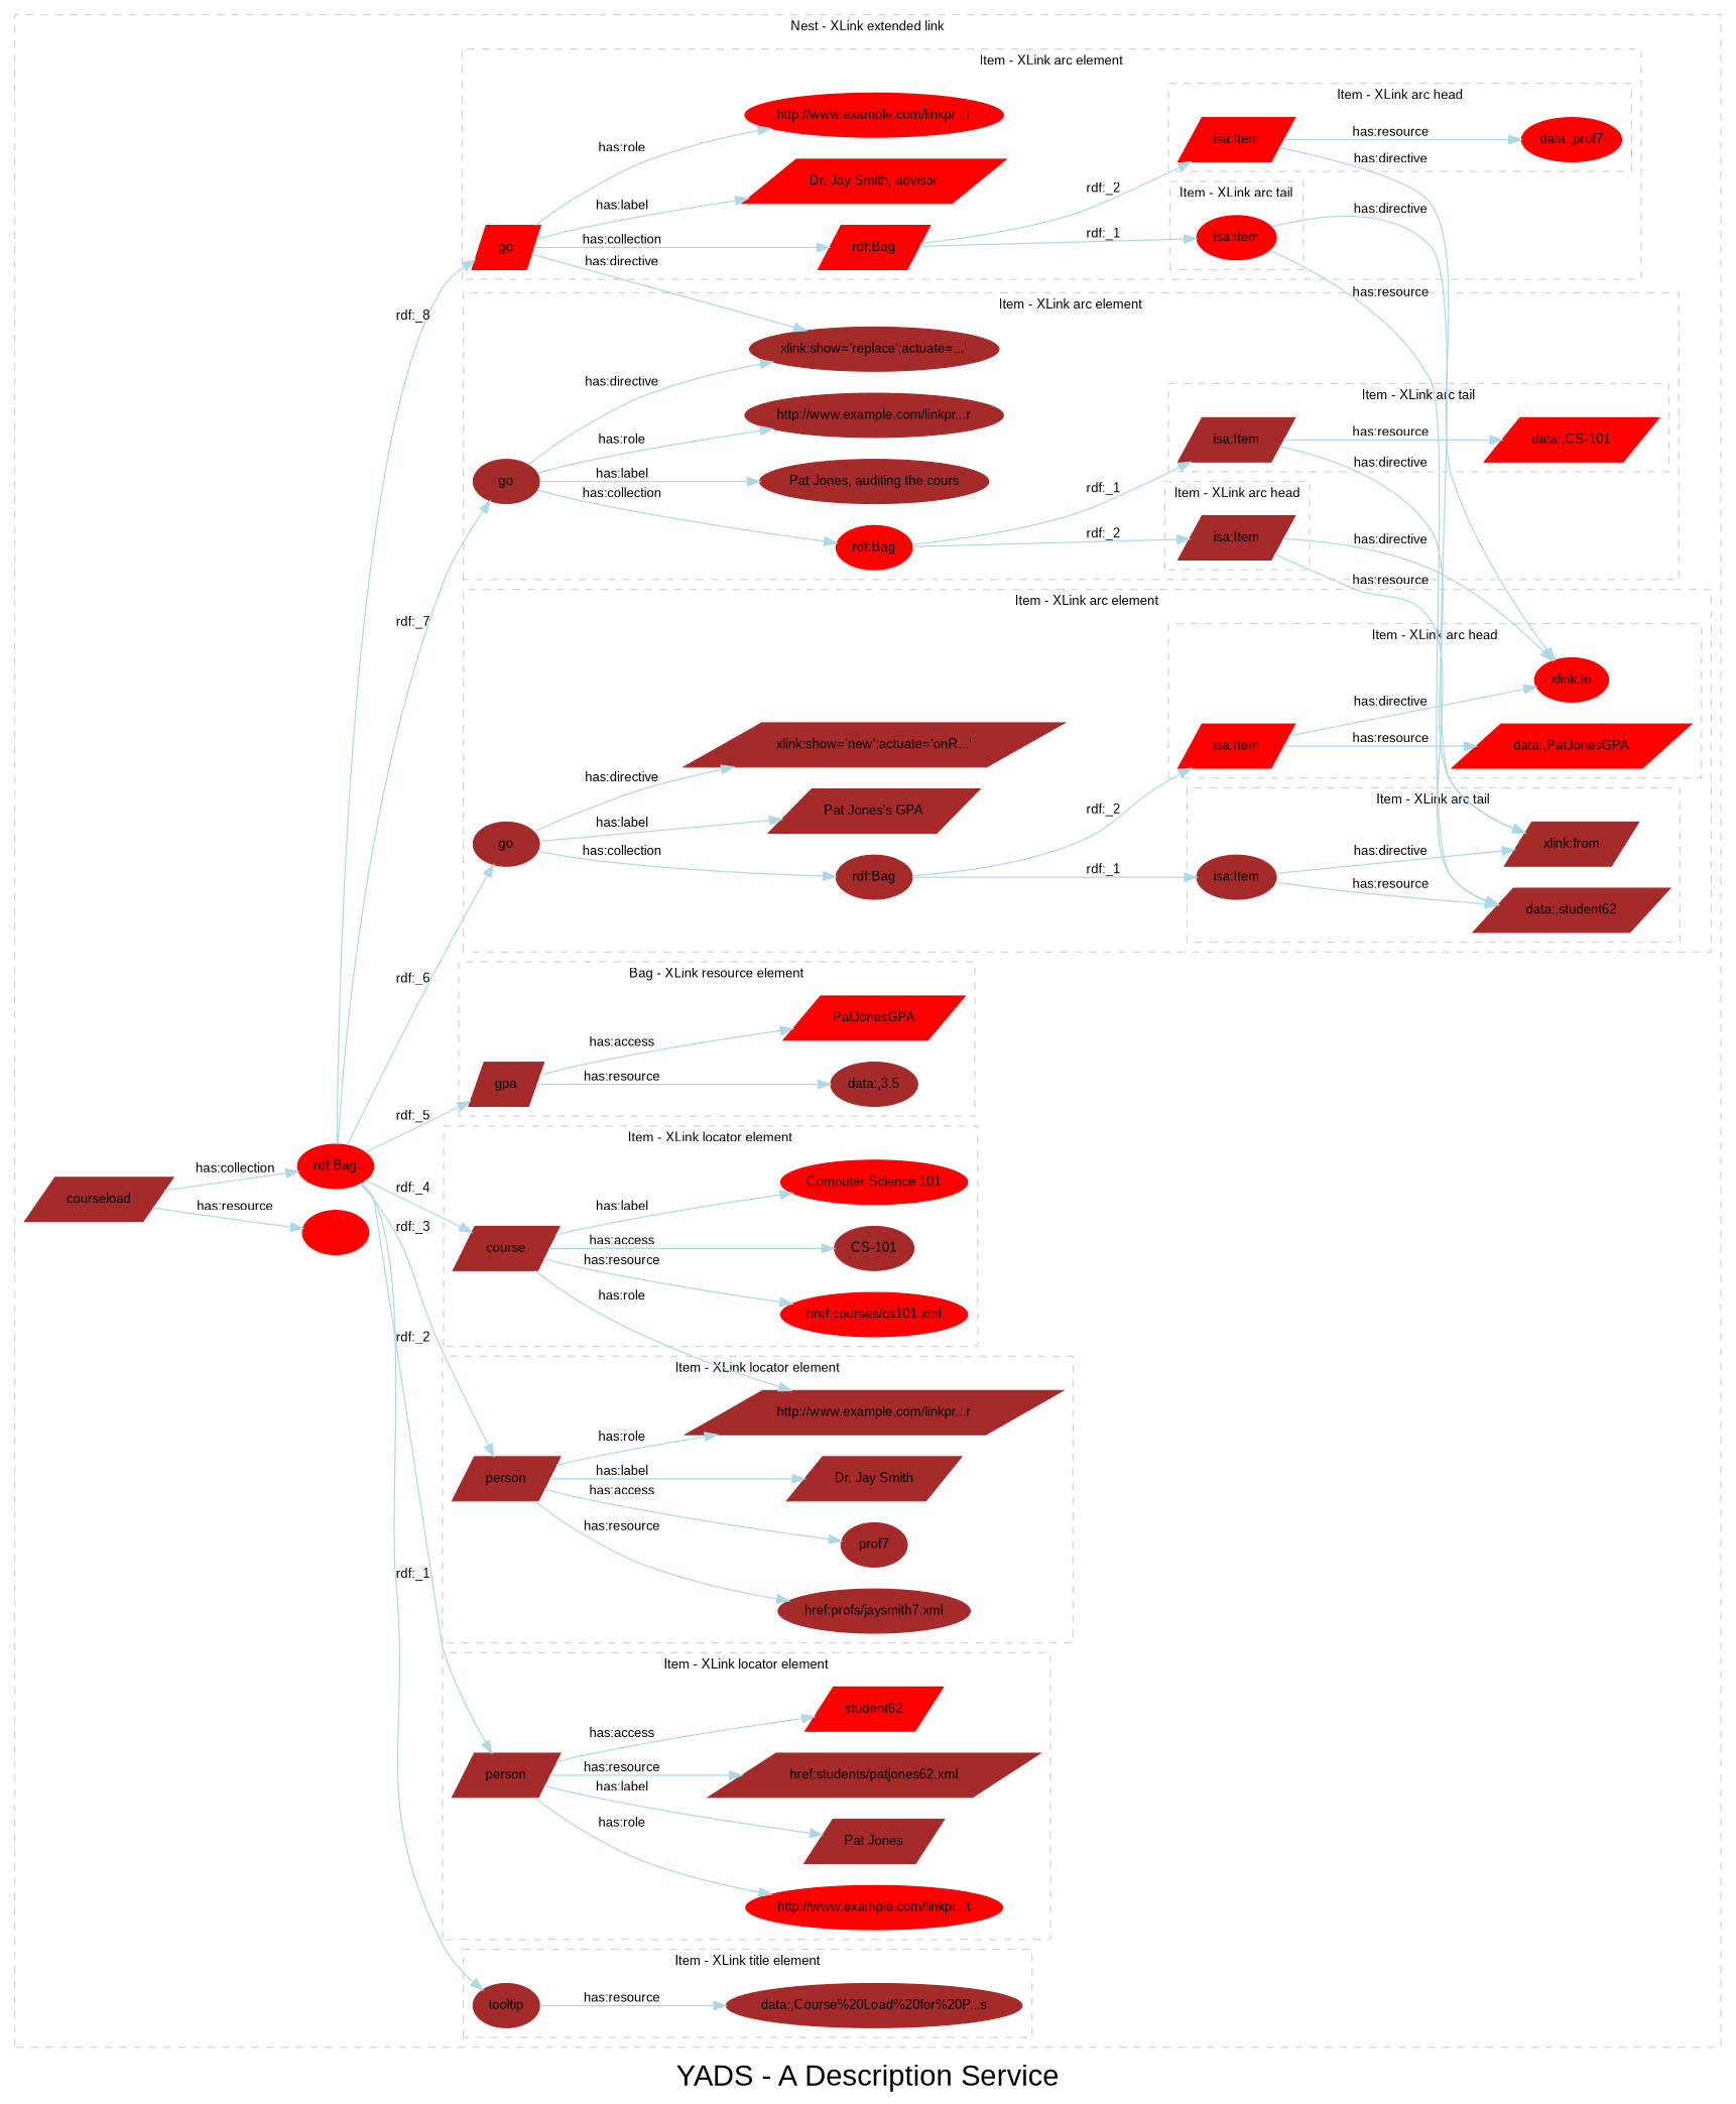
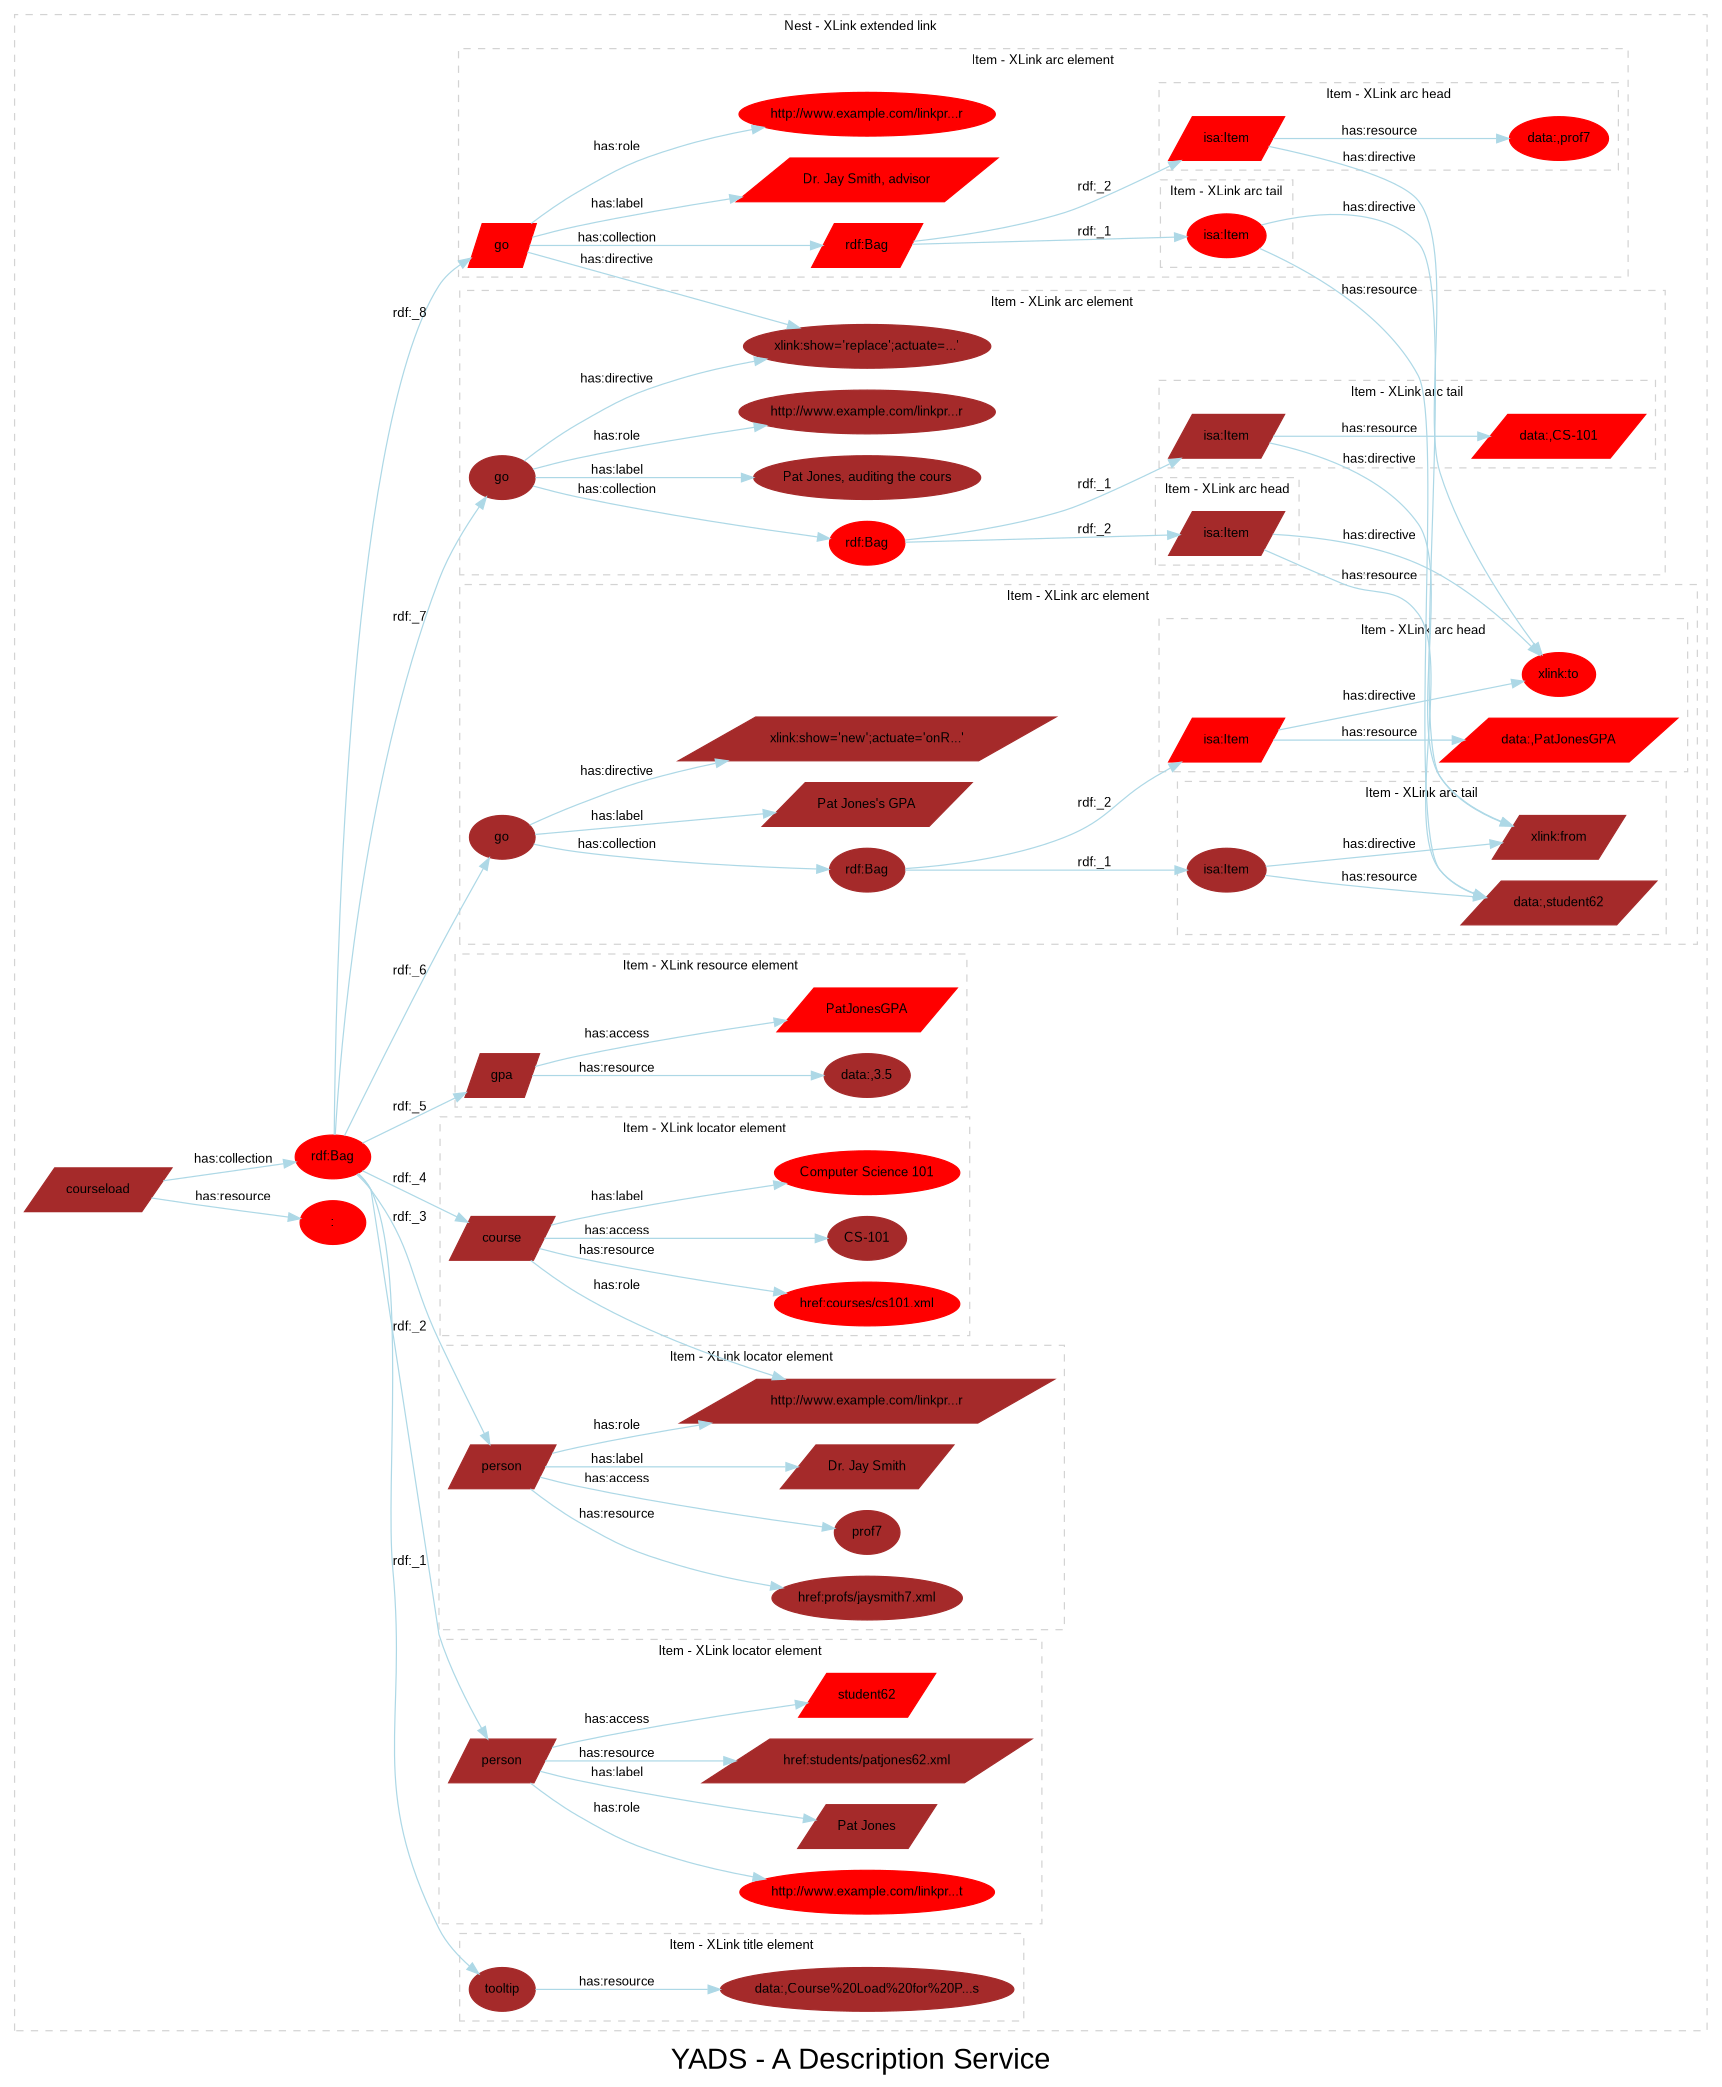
  digraph {
    fontname=arial
    fontsize=24
    label="YADS - A Description Service"
    rankdir=LR
    node [color=brown fontcolor=black fontname=arial fontsize=11 style=filled shape=parallelogram]
    edge [color=lightblue fontcolor=black fontname=arial fontsize=11 style=filled]
    n1 [label=tooltip shape=ellipse]
    "data:,Course%20Load%20for%20P...s" [shape=ellipse]
    n3 [label=person]
    "href:students/patjones62.xml"
    n5 [color=red label=student62]
    n6 [color=red label="http://www.example.com/linkpr...t" shape=ellipse]
    n7 [label="Pat Jones"]
    n8 [label=person]
    "href:profs/jaysmith7.xml" [shape=ellipse]
    n10 [label=prof7 shape=ellipse]
    n11 [label="http://www.example.com/linkpr...r"]
    n12 [label="Dr. Jay Smith"]
    n13 [label=course]
    "href:courses/cs101.xml" [color=red shape=ellipse]
    n15 [label="CS-101" shape=ellipse]
    n16 [color=red label="Computer Science 101" shape=ellipse]
    n17 [label=gpa]
    "data:,3.5" [shape=ellipse]
    n19 [color=red label=PatJonesGPA]
    n20 [label="isa:Item" shape=ellipse]
    "data:,student62"
    n22 [label="xlink:from"]
    n23 [color=red label="isa:Item"]
    "data:,PatJonesGPA" [color=red]
    n25 [color=red label="xlink:to" shape=ellipse]
    n26 [label=go shape=ellipse]
    n27 [label="rdf:Bag" shape=ellipse]
    n28 [label="Pat Jones's GPA"]
    n29 [label="xlink:show='new';actuate='onR...'"]
    n30 [label="isa:Item"]
    "data:,CS-101" [color=red]
    n32 [label="isa:Item"]
    n33 [label=go shape=ellipse]
    n34 [color=red label="rdf:Bag" shape=ellipse]
    n35 [label="Pat Jones, auditing the cours" shape=ellipse]
    n36 [label="xlink:show='replace';actuate=...'" shape=ellipse]
    n37 [label="http://www.example.com/linkpr...r" shape=ellipse]
    n38 [color=red label="isa:Item" shape=ellipse]
    n39 [color=red label="isa:Item"]
    "data:,prof7" [color=red shape=ellipse]
    n41 [color=red label=go]
    n42 [color=red label="rdf:Bag"]
    n43 [color=red label="Dr. Jay Smith, advisor"]
    n44 [color=red label="http://www.example.com/linkpr...r" shape=ellipse]
    n45 [label=courseload]
    ":" [color=red shape=ellipse]
    n47 [color=red label="rdf:Bag" shape=ellipse]
    subgraph cluster_1 {
      color=lightgrey
      fontcolor=black
      fontsize=11
      label="Nest - XLink extended link"
      style=dashed
      n45
      ":"
      n47
      subgraph cluster_2 {
        color=lightgrey
        fontcolor=black
        fontsize=11
        label="Item - XLink title element"
        style=dashed
        n1
        "data:,Course%20Load%20for%20P...s"
      }
      subgraph cluster_3 {
        color=lightgrey
        fontcolor=black
        fontsize=11
        label="Item - XLink locator element"
        style=dashed
        n3
        "href:students/patjones62.xml"
        n5
        n6
        n7
      }
      subgraph cluster_4 {
        color=lightgrey
        fontcolor=black
        fontsize=11
        label="Item - XLink locator element"
        style=dashed
        n8
        "href:profs/jaysmith7.xml"
        n10
        n11
        n12
      }
      subgraph cluster_5 {
        color=lightgrey
        fontcolor=black
        fontsize=11
        label="Item - XLink locator element"
        style=dashed
        n13
        "href:courses/cs101.xml"
        n15
        n16
      }
      subgraph cluster_6 {
        color=lightgrey
        fontcolor=black
        fontsize=11
-       label="Bag - XLink resource element"
+       label="Item - XLink resource element"
        style=dashed
        n17
        "data:,3.5"
        n19
      }
      subgraph cluster_7 {
        color=lightgrey
        fontcolor=black
        fontsize=11
        label="Item - XLink arc element"
        style=dashed
        n26
        n27
        n28
        n29
        subgraph cluster_8 {
          color=lightgrey
          fontcolor=black
          fontsize=11
          label="Item - XLink arc tail"
          style=dashed
          n20
          "data:,student62"
          n22
        }
        subgraph cluster_9 {
          color=lightgrey
          fontcolor=black
          fontsize=11
          label="Item - XLink arc head"
          style=dashed
          n23
          "data:,PatJonesGPA"
          n25
        }
      }
      subgraph cluster_10 {
        color=lightgrey
        fontcolor=black
        fontsize=11
        label="Item - XLink arc element"
        style=dashed
        n33
        n34
        n35
        n36
        n37
        subgraph cluster_11 {
          color=lightgrey
          fontcolor=black
          fontsize=11
          label="Item - XLink arc tail"
          style=dashed
          n30
          "data:,CS-101"
        }
        subgraph cluster_12 {
          color=lightgrey
          fontcolor=black
          fontsize=11
          label="Item - XLink arc head"
          style=dashed
          n32
        }
      }
      subgraph cluster_13 {
        color=lightgrey
        fontcolor=black
        fontsize=11
        label="Item - XLink arc element"
        style=dashed
        n41
        n42
        n43
        n44
        subgraph cluster_14 {
          color=lightgrey
          fontcolor=black
          fontsize=11
          label="Item - XLink arc tail"
          style=dashed
          n38
        }
        subgraph cluster_15 {
          color=lightgrey
          fontcolor=black
          fontsize=11
          label="Item - XLink arc head"
          style=dashed
          n39
          "data:,prof7"
        }
      }
    }
    n1 -> "data:,Course%20Load%20for%20P...s" [label="has:resource"]
    n3 -> "href:students/patjones62.xml" [label="has:resource"]
    n3 -> n5 [label="has:access"]
    n3 -> n6 [label="has:role"]
    n3 -> n7 [label="has:label"]
    n8 -> "href:profs/jaysmith7.xml" [label="has:resource"]
    n8 -> n10 [label="has:access"]
    n8 -> n11 [label="has:role"]
    n8 -> n12 [label="has:label"]
    n13 -> n11 [label="has:role"]
    n13 -> "href:courses/cs101.xml" [label="has:resource"]
    n13 -> n15 [label="has:access"]
    n13 -> n16 [label="has:label"]
    n17 -> "data:,3.5" [label="has:resource"]
    n17 -> n19 [label="has:access"]
    n20 -> "data:,student62" [label="has:resource"]
    n20 -> n22 [label="has:directive"]
    n23 -> "data:,PatJonesGPA" [label="has:resource"]
    n23 -> n25 [label="has:directive"]
    n26 -> n27 [label="has:collection"]
    n26 -> n28 [label="has:label"]
    n26 -> n29 [label="has:directive"]
    n27 -> n20 [label="rdf:_1"]
    n27 -> n23 [label="rdf:_2"]
    n30 -> n22 [label="has:directive"]
    n30 -> "data:,CS-101" [label="has:resource"]
    n32 -> "data:,student62" [label="has:resource"]
    n32 -> n25 [label="has:directive"]
    n33 -> n34 [label="has:collection"]
    n33 -> n35 [label="has:label"]
    n33 -> n36 [label="has:directive"]
    n33 -> n37 [label="has:role"]
    n34 -> n30 [label="rdf:_1"]
    n34 -> n32 [label="rdf:_2"]
    n38 -> "data:,student62" [label="has:resource"]
    n38 -> n22 [label="has:directive"]
    n39 -> n25 [label="has:directive"]
    n39 -> "data:,prof7" [label="has:resource"]
    n41 -> n36 [label="has:directive"]
    n41 -> n42 [label="has:collection"]
    n41 -> n43 [label="has:label"]
    n41 -> n44 [label="has:role"]
    n42 -> n38 [label="rdf:_1"]
    n42 -> n39 [label="rdf:_2"]
    n45 -> ":" [label="has:resource"]
    n45 -> n47 [label="has:collection"]
    n47 -> n1 [label="rdf:_1"]
    n47 -> n3 [label="rdf:_2"]
    n47 -> n8 [label="rdf:_3"]
    n47 -> n13 [label="rdf:_4"]
    n47 -> n17 [label="rdf:_5"]
    n47 -> n26 [label="rdf:_6"]
    n47 -> n33 [label="rdf:_7"]
    n47 -> n41 [label="rdf:_8"]
  }
